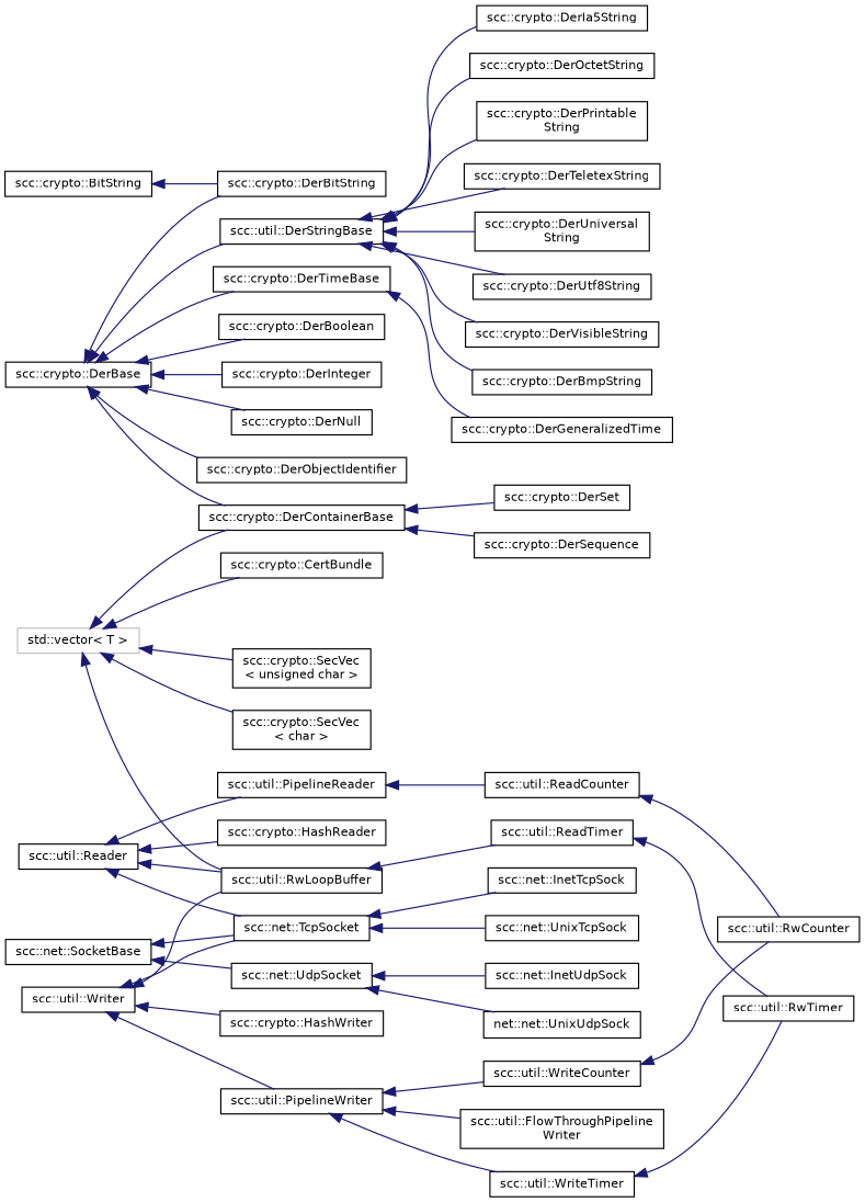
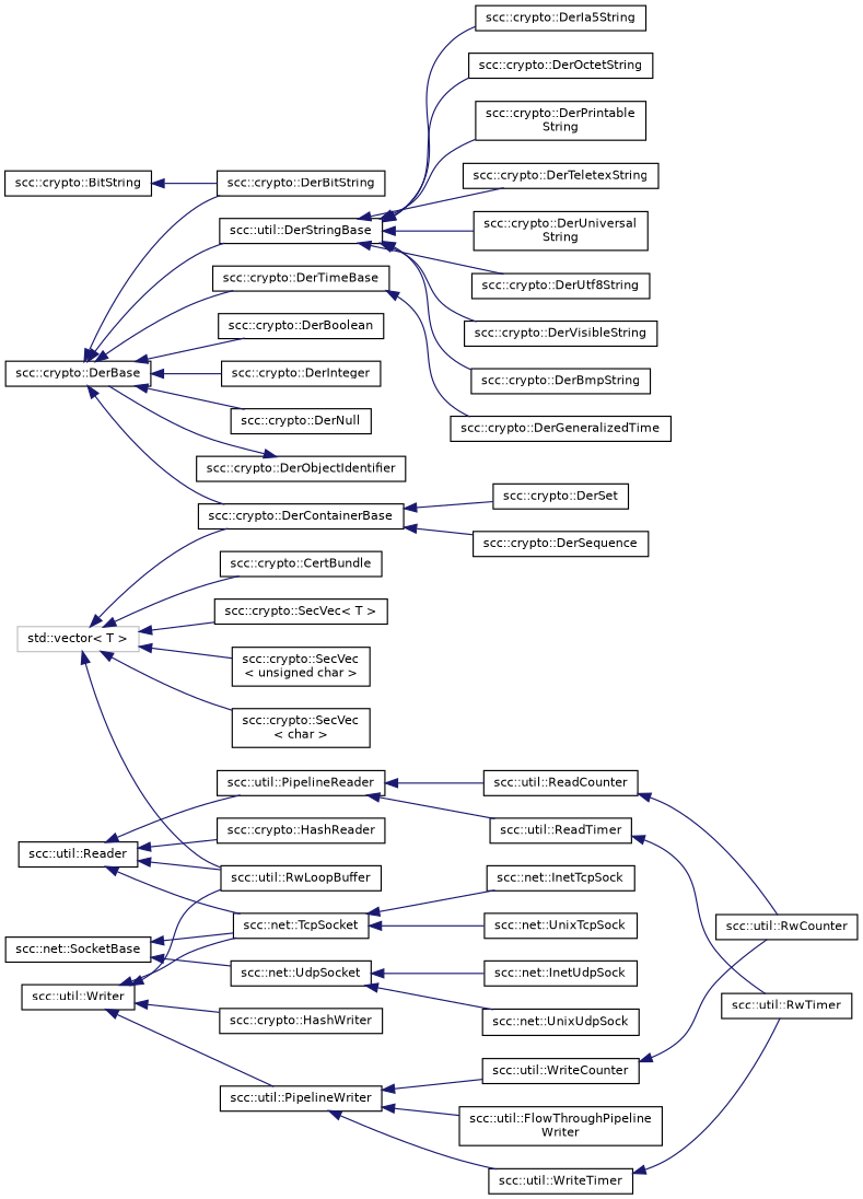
  digraph {
    rankdir=LR
    node [color=black fillcolor=white fontname=Helvetica fontsize=10 shape=record style=filled]
    edge [color=midnightblue dir=back fontname=Helvetica fontsize=10 labelfontname=Helvetica labelfontsize=10 style=solid]
    n1 [height=0.2 label="scc::crypto::BitString" width=0.4]
    n2 [height=0.2 label="scc::crypto::DerBitString" width=0.4]
    n3 [height=0.2 label="scc::crypto::DerBase" width=0.4]
    n4 [height=0.2 label="scc::crypto::DerBoolean" width=0.4]
    n5 [height=0.2 label="scc::crypto::DerContainerBase" width=0.4]
    n6 [height=0.2 label="scc::crypto::DerInteger" width=0.4]
    n7 [height=0.2 label="scc::crypto::DerNull" width=0.4]
    n8 [height=0.2 label="scc::crypto::DerObjectIdentifier" width=0.4]
    n9 [height=0.2 label="scc::util::DerStringBase" width=0.4]
    n10 [height=0.2 label="scc::crypto::DerTimeBase" width=0.4]
    n11 [height=0.2 label="scc::crypto::DerSequence" width=0.4]
    n12 [height=0.2 label="scc::crypto::DerSet" width=0.4]
    n13 [height=0.2 label="scc::crypto::DerBmpString" width=0.4]
    n14 [height=0.2 label="scc::crypto::DerIa5String" width=0.4]
    n15 [height=0.2 label="scc::crypto::DerOctetString" width=0.4]
    n16 [height=0.2 label="scc::crypto::DerPrintable\lString" width=0.4]
    n17 [height=0.2 label="scc::crypto::DerTeletexString" width=0.4]
    n18 [height=0.2 label="scc::crypto::DerUniversal\lString" width=0.4]
    n19 [height=0.2 label="scc::crypto::DerUtf8String" width=0.4]
    n20 [height=0.2 label="scc::crypto::DerVisibleString" width=0.4]
    n21 [height=0.2 label="scc::crypto::DerGeneralizedTime" width=0.4]
    n22 [height=0.2 label="scc::util::Reader" width=0.4]
    n23 [height=0.2 label="scc::crypto::HashReader" width=0.4]
    n24 [height=0.2 label="scc::net::TcpSocket" width=0.4]
    n25 [height=0.2 label="scc::util::PipelineReader" width=0.4]
    n26 [height=0.2 label="scc::util::RwLoopBuffer" width=0.4]
    n27 [height=0.2 label="scc::net::InetTcpSock" width=0.4]
    n28 [height=0.2 label="scc::net::UnixTcpSock" width=0.4]
    n29 [height=0.2 label="scc::util::ReadCounter" width=0.4]
    n30 [height=0.2 label="scc::util::ReadTimer" width=0.4]
    n31 [height=0.2 label="scc::util::RwCounter" width=0.4]
    n32 [height=0.2 label="scc::util::RwTimer" width=0.4]
    n33 [height=0.2 label="scc::net::SocketBase" width=0.4]
    n34 [height=0.2 label="scc::net::UdpSocket" width=0.4]
    n35 [height=0.2 label="scc::net::InetUdpSock" width=0.4]
-   n36 [height=0.2 label="net::net::UnixUdpSock" width=0.4]
+   n36 [height=0.2 label="scc::net::UnixUdpSock" width=0.4]
    n37 [color=grey75 height=0.2 label="std::vector\< T \>" width=0.4]
    n38 [height=0.2 label="scc::crypto::SecVec\l\< unsigned char \>" width=0.4]
    n39 [height=0.2 label="scc::crypto::SecVec\l\< char \>" width=0.4]
    n40 [height=0.2 label="scc::crypto::CertBundle" width=0.4]
+   n41 [height=0.2 label="scc::crypto::SecVec\< T \>" width=0.4]
    n42 [height=0.2 label="scc::util::Writer" width=0.4]
    n43 [height=0.2 label="scc::crypto::HashWriter" width=0.4]
    n44 [height=0.2 label="scc::util::PipelineWriter" width=0.4]
    n45 [height=0.2 label="scc::util::FlowThroughPipeline\lWriter" width=0.4]
    n46 [height=0.2 label="scc::util::WriteCounter" width=0.4]
    n47 [height=0.2 label="scc::util::WriteTimer" width=0.4]
    n1 -> n2
    n3 -> n2
    n3 -> n4
    n3 -> n5
    n3 -> n6
    n3 -> n7
-   n3 -> n8
+   n8 -> n3
    n3 -> n9
    n3 -> n10
    n5 -> n11
    n5 -> n12
    n9 -> n13
    n9 -> n14
    n9 -> n15
    n9 -> n16
    n9 -> n17
    n9 -> n18
    n9 -> n19
    n9 -> n20
    n10 -> n21
    n22 -> n23
    n22 -> n24
    n22 -> n25
    n22 -> n26
    n24 -> n27
    n24 -> n28
    n25 -> n29
-   n26 -> n30
+   n25 -> n30
    n29 -> n31
    n30 -> n32
    n33 -> n24
    n33 -> n34
    n34 -> n35
    n34 -> n36
    n37 -> n5
    n37 -> n26
    n37 -> n38
    n37 -> n39
    n37 -> n40
+   n37 -> n41
    n42 -> n24
    n42 -> n26
    n42 -> n43
    n42 -> n44
    n44 -> n45
    n44 -> n46
    n44 -> n47
    n46 -> n31
    n47 -> n32
  }
